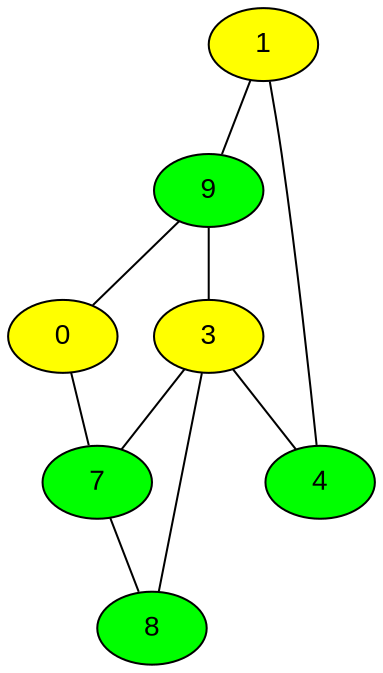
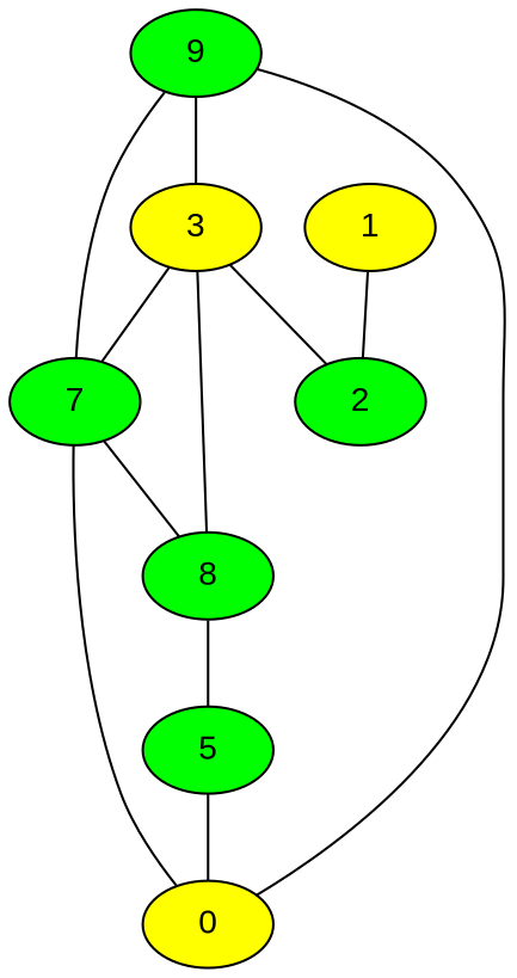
  graph {
    fontname="Liberation Sans"
    node [fillcolor=green fontname="Liberation Sans" style=filled]
    edge [fontname="Liberation Sans"]
    n1 [label=9]
    1 [fillcolor=yellow]
-   4
+   4 [label=2]
    3 [fillcolor=yellow]
    n5 [fillcolor=yellow label=0]
+   5
    7
    8
    n1 -- 3
    n1 -- n5
-   1 -- n1
+   7 -- n1
    1 -- 4
    3 -- 4
    3 -- 7
    3 -- 8
    n5 -- 7
+   5 -- n5
    7 -- 8
+   8 -- 5
  }
